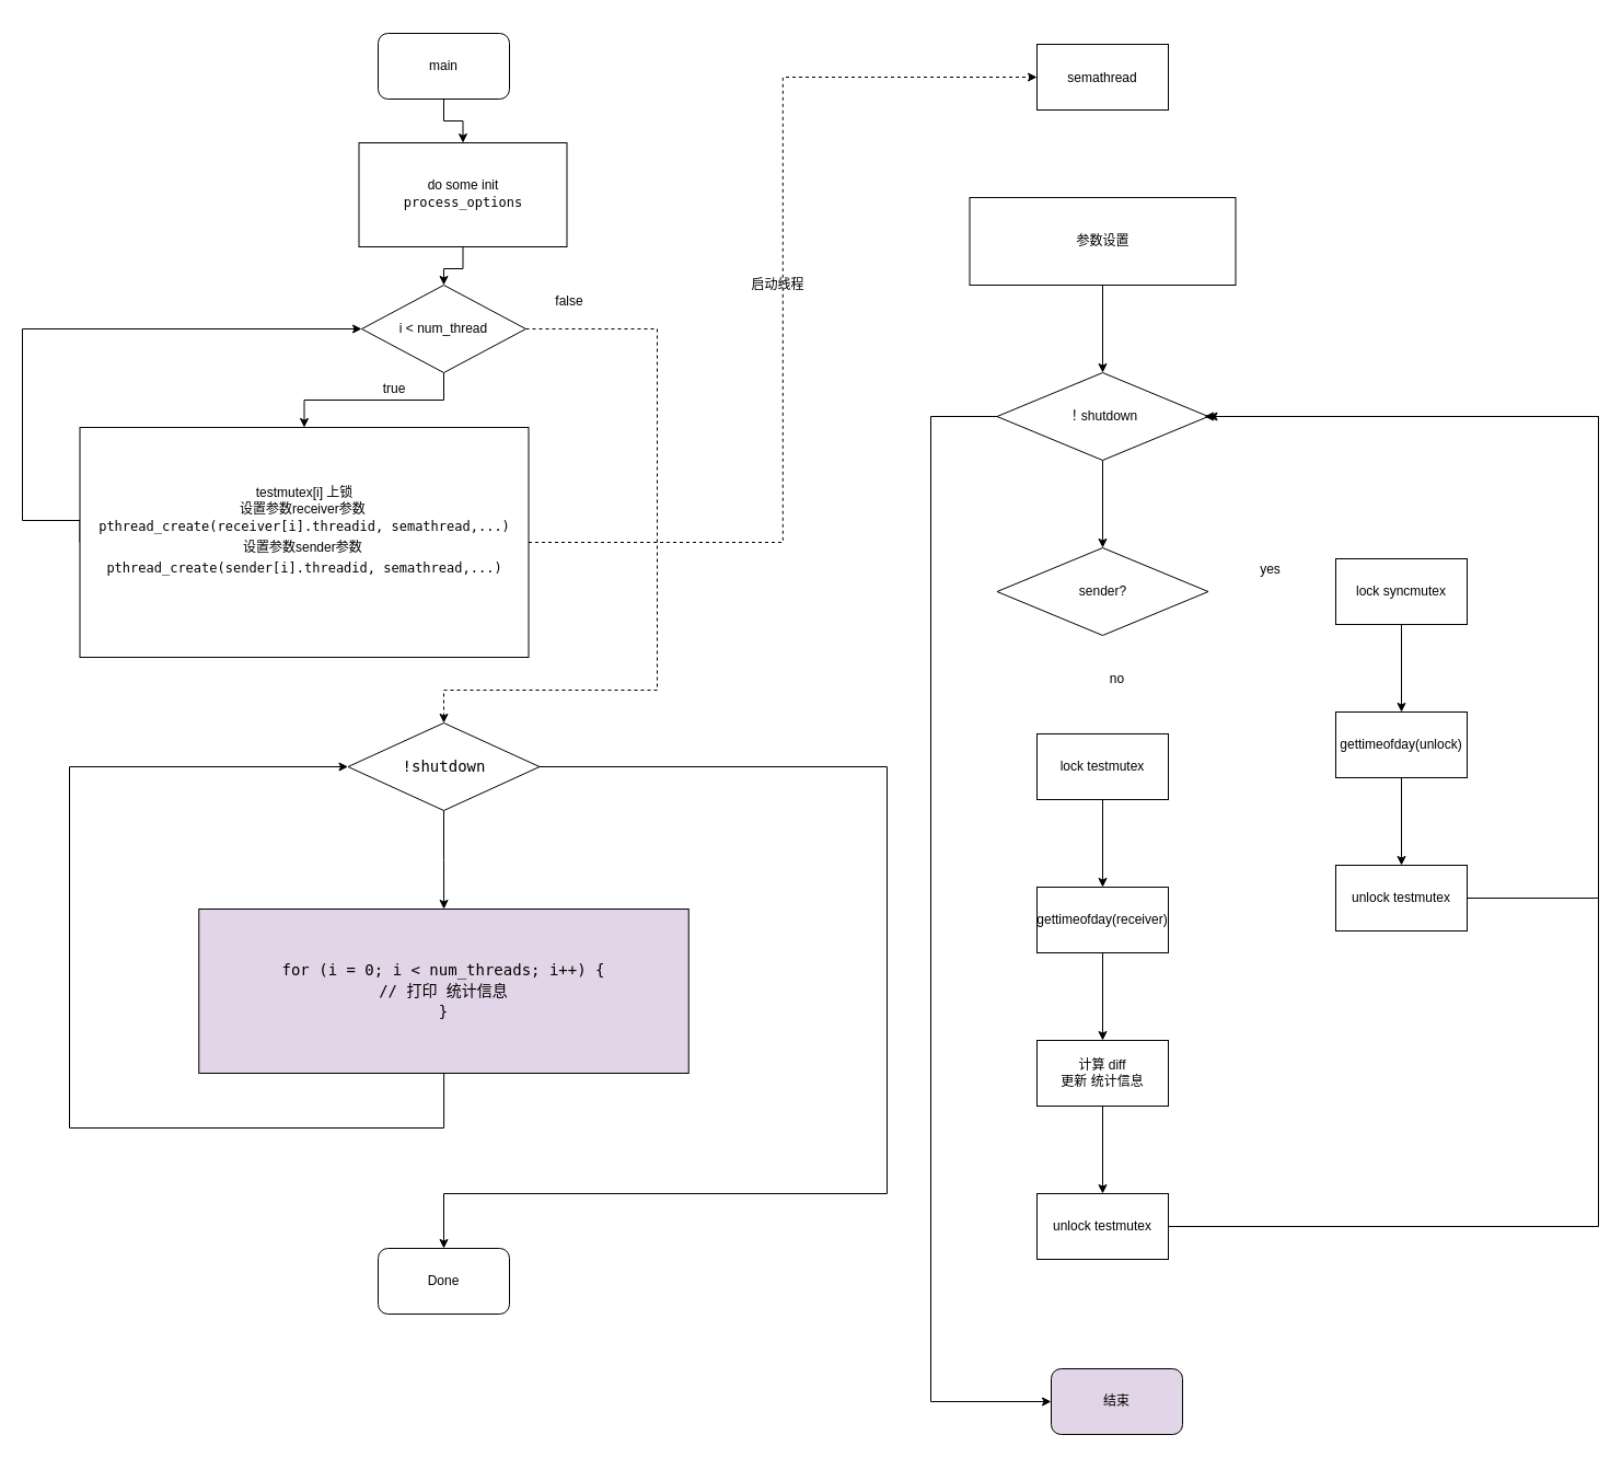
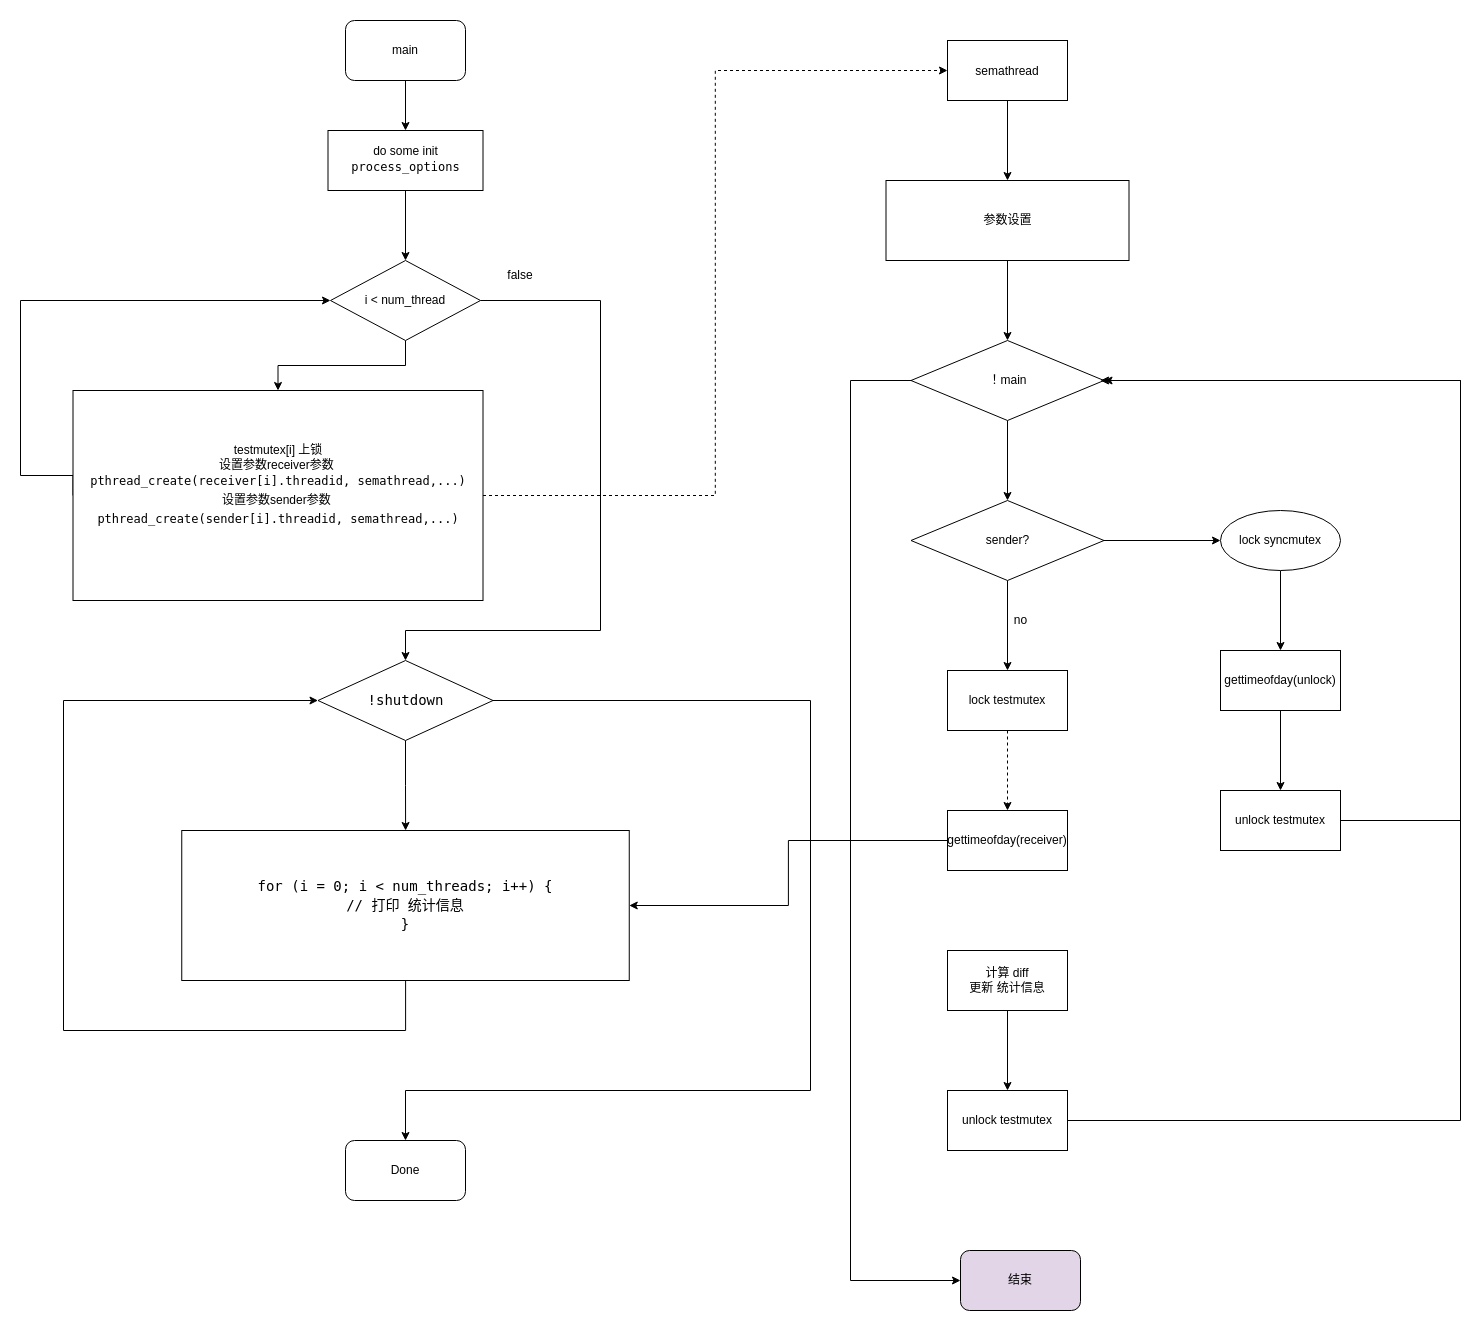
  <mxCell id="0" />
  <mxCell id="1" parent="0" />
  <mxCell id="2" style="edgeStyle=orthogonalEdgeStyle;rounded=0;orthogonalLoop=1;jettySize=auto;html=1;" parent="1" source="3" target="5" edge="1"><mxGeometry relative="1" as="geometry" /></mxCell>
- <mxCell id="3" value="main" style="rounded=1;whiteSpace=wrap;html=1;" parent="1" vertex="1"><mxGeometry x="345" y="30" width="120" height="60" as="geometry" /></mxCell>
+ <mxCell id="3" value="main" style="rounded=1;whiteSpace=wrap;html=1;" parent="1" vertex="1"><mxGeometry x="345" y="20" width="120" height="60" as="geometry" /></mxCell>
  <mxCell id="4" value="" style="edgeStyle=orthogonalEdgeStyle;rounded=0;orthogonalLoop=1;jettySize=auto;html=1;" parent="1" source="5" target="9" edge="1"><mxGeometry relative="1" as="geometry" /></mxCell>
- <mxCell id="5" value="&lt;font style=&quot;font-size: 12px&quot;&gt;do some init&lt;br&gt;&lt;/font&gt;&lt;div style=&quot;font-family: &amp;#34;droid sans mono&amp;#34; , monospace , monospace , &amp;#34;droid sans fallback&amp;#34; ; line-height: 19px&quot;&gt;&lt;font style=&quot;font-size: 12px&quot;&gt;process_options&lt;/font&gt;&lt;/div&gt;" style="rounded=0;whiteSpace=wrap;html=1;" parent="1" vertex="1"><mxGeometry x="327.5" y="130" width="190" height="95" as="geometry" /></mxCell>
+ <mxCell id="5" value="&lt;font style=&quot;font-size: 12px&quot;&gt;do some init&lt;br&gt;&lt;/font&gt;&lt;div style=&quot;font-family: &amp;#34;droid sans mono&amp;#34; , monospace , monospace , &amp;#34;droid sans fallback&amp;#34; ; line-height: 19px&quot;&gt;&lt;font style=&quot;font-size: 12px&quot;&gt;process_options&lt;/font&gt;&lt;/div&gt;" style="rounded=0;whiteSpace=wrap;html=1;" parent="1" vertex="1"><mxGeometry x="327.5" y="130" width="155" height="60" as="geometry" /></mxCell>
  <mxCell id="6" style="edgeStyle=orthogonalEdgeStyle;rounded=0;orthogonalLoop=1;jettySize=auto;html=1;exitX=0;exitY=0.5;exitDx=0;exitDy=0;entryX=0;entryY=0.5;entryDx=0;entryDy=0;" parent="1" source="12" target="9" edge="1"><mxGeometry relative="1" as="geometry"><mxPoint x="180" y="400" as="targetPoint" /><Array as="points"><mxPoint x="20" y="475" /><mxPoint x="20" y="300" /></Array></mxGeometry></mxCell>
- <mxCell id="7" style="edgeStyle=orthogonalEdgeStyle;rounded=0;orthogonalLoop=1;jettySize=auto;html=1;entryX=0.5;entryY=0;entryDx=0;entryDy=0;dashed=1;" parent="1" source="9" target="16" edge="1"><mxGeometry relative="1" as="geometry"><mxPoint x="520" y="620" as="targetPoint" /><Array as="points"><mxPoint x="600" y="300" /><mxPoint x="600" y="630" /><mxPoint x="405" y="630" /></Array></mxGeometry></mxCell>
+ <mxCell id="7" style="edgeStyle=orthogonalEdgeStyle;rounded=0;orthogonalLoop=1;jettySize=auto;html=1;entryX=0.5;entryY=0;entryDx=0;entryDy=0;" parent="1" source="9" target="16" edge="1"><mxGeometry relative="1" as="geometry"><mxPoint x="520" y="620" as="targetPoint" /><Array as="points"><mxPoint x="600" y="300" /><mxPoint x="600" y="630" /><mxPoint x="405" y="630" /></Array></mxGeometry></mxCell>
  <mxCell id="8" style="edgeStyle=orthogonalEdgeStyle;rounded=0;orthogonalLoop=1;jettySize=auto;html=1;entryX=0.5;entryY=0;entryDx=0;entryDy=0;" parent="1" source="9" target="12" edge="1"><mxGeometry relative="1" as="geometry" /></mxCell>
  <mxCell id="9" value="i &amp;lt; num_thread" style="rhombus;whiteSpace=wrap;html=1;rounded=0;" parent="1" vertex="1"><mxGeometry x="330" y="260" width="150" height="80" as="geometry" /></mxCell>
- <mxCell id="10" value="true" style="text;html=1;strokeColor=none;fillColor=none;align=center;verticalAlign=middle;whiteSpace=wrap;rounded=0;" parent="1" vertex="1"><mxGeometry x="330" y="340" width="60" height="30" as="geometry" /></mxCell>
  <mxCell id="11" style="edgeStyle=orthogonalEdgeStyle;rounded=0;orthogonalLoop=1;jettySize=auto;html=1;entryX=0;entryY=0.5;entryDx=0;entryDy=0;dashed=1;" parent="1" source="12" target="21" edge="1"><mxGeometry relative="1" as="geometry"><mxPoint x="930" y="100" as="targetPoint" /></mxGeometry></mxCell>
  <mxCell id="12" value="&lt;font style=&quot;font-size: 12px&quot;&gt;testmutex[i] 上锁&lt;br&gt;设置参数receiver参数&amp;nbsp;&lt;br&gt;&lt;/font&gt;&lt;div style=&quot;font-family: &amp;#34;droid sans mono&amp;#34; , monospace , monospace , &amp;#34;droid sans fallback&amp;#34; ; line-height: 19px&quot;&gt;&lt;font style=&quot;font-size: 12px&quot;&gt;pthread_create(receiver[i].threadid, semathread,...)&lt;/font&gt;&lt;/div&gt;&lt;div style=&quot;font-family: &amp;#34;droid sans mono&amp;#34; , monospace , monospace , &amp;#34;droid sans fallback&amp;#34; ; line-height: 19px&quot;&gt;&lt;font style=&quot;font-size: 12px&quot;&gt;&lt;span style=&quot;font-family: &amp;#34;helvetica&amp;#34;&quot;&gt;设置参数sender参数&amp;nbsp;&lt;/span&gt;&lt;br&gt;&lt;/font&gt;&lt;/div&gt;&lt;div style=&quot;font-family: &amp;#34;droid sans mono&amp;#34; , monospace , monospace , &amp;#34;droid sans fallback&amp;#34; ; line-height: 19px&quot;&gt;&lt;div style=&quot;font-family: &amp;#34;droid sans mono&amp;#34; , monospace , monospace , &amp;#34;droid sans fallback&amp;#34; ; line-height: 19px&quot;&gt;&lt;font style=&quot;font-size: 12px&quot;&gt;pthread_create(sender[i].threadid, semathread,...)&lt;/font&gt;&lt;/div&gt;&lt;div&gt;&lt;br&gt;&lt;/div&gt;&lt;/div&gt;" style="rounded=0;whiteSpace=wrap;html=1;" parent="1" vertex="1"><mxGeometry x="72.5" y="390" width="410" height="210" as="geometry" /></mxCell>
  <mxCell id="13" value="false" style="text;html=1;strokeColor=none;fillColor=none;align=center;verticalAlign=middle;whiteSpace=wrap;rounded=0;" parent="1" vertex="1"><mxGeometry x="490" y="260" width="60" height="30" as="geometry" /></mxCell>
  <mxCell id="14" value="" style="edgeStyle=orthogonalEdgeStyle;rounded=0;orthogonalLoop=1;jettySize=auto;html=1;" parent="1" source="16" target="18" edge="1"><mxGeometry relative="1" as="geometry" /></mxCell>
  <mxCell id="15" style="edgeStyle=orthogonalEdgeStyle;rounded=0;orthogonalLoop=1;jettySize=auto;html=1;" parent="1" source="16" target="19" edge="1"><mxGeometry relative="1" as="geometry"><mxPoint x="780" y="1080" as="targetPoint" /><Array as="points"><mxPoint x="810" y="700" /><mxPoint x="810" y="1090" /><mxPoint x="405" y="1090" /></Array></mxGeometry></mxCell>
  <mxCell id="16" value="&lt;div style=&quot;font-family: &amp;#34;droid sans mono&amp;#34; , &amp;#34;monospace&amp;#34; , monospace , &amp;#34;droid sans fallback&amp;#34; ; font-size: 14px ; line-height: 19px&quot;&gt;!shutdown&lt;/div&gt;" style="rhombus;whiteSpace=wrap;html=1;" parent="1" vertex="1"><mxGeometry x="317.5" y="660" width="175" height="80" as="geometry" /></mxCell>
  <mxCell id="17" style="edgeStyle=orthogonalEdgeStyle;rounded=0;orthogonalLoop=1;jettySize=auto;html=1;entryX=0;entryY=0.5;entryDx=0;entryDy=0;" parent="1" source="18" target="16" edge="1"><mxGeometry relative="1" as="geometry"><Array as="points"><mxPoint x="405" y="1030" /><mxPoint x="63" y="1030" /><mxPoint x="63" y="700" /></Array></mxGeometry></mxCell>
- <mxCell id="18" value="&lt;div style=&quot;font-family: &amp;#34;droid sans mono&amp;#34; , &amp;#34;monospace&amp;#34; , monospace , &amp;#34;droid sans fallback&amp;#34; ; font-weight: normal ; font-size: 14px ; line-height: 19px&quot;&gt;&lt;div&gt;for (i = 0; i &amp;lt; num_threads; i++) {&lt;/div&gt;&lt;div&gt;            // 打印 统计信息&lt;/div&gt;&lt;div&gt;&lt;span style=&quot;font-family: &amp;#34;droid sans mono&amp;#34; , monospace , monospace , &amp;#34;droid sans fallback&amp;#34;&quot;&gt;}&lt;/span&gt;&lt;br&gt;&lt;/div&gt;&lt;/div&gt;" style="whiteSpace=wrap;html=1;fillColor=#e1d5e7;" parent="1" vertex="1"><mxGeometry x="181.25" y="830" width="447.5" height="150" as="geometry" /></mxCell>
+ <mxCell id="18" value="&lt;div style=&quot;font-family: &amp;#34;droid sans mono&amp;#34; , &amp;#34;monospace&amp;#34; , monospace , &amp;#34;droid sans fallback&amp;#34; ; font-weight: normal ; font-size: 14px ; line-height: 19px&quot;&gt;&lt;div&gt;for (i = 0; i &amp;lt; num_threads; i++) {&lt;/div&gt;&lt;div&gt;            // 打印 统计信息&lt;/div&gt;&lt;div&gt;&lt;span style=&quot;font-family: &amp;#34;droid sans mono&amp;#34; , monospace , monospace , &amp;#34;droid sans fallback&amp;#34;&quot;&gt;}&lt;/span&gt;&lt;br&gt;&lt;/div&gt;&lt;/div&gt;" style="whiteSpace=wrap;html=1;" parent="1" vertex="1"><mxGeometry x="181.25" y="830" width="447.5" height="150" as="geometry" /></mxCell>
  <mxCell id="19" value="Done" style="rounded=1;whiteSpace=wrap;html=1;" parent="1" vertex="1"><mxGeometry x="345" y="1140" width="120" height="60" as="geometry" /></mxCell>
+ <mxCell id="20" value="" style="edgeStyle=orthogonalEdgeStyle;rounded=0;orthogonalLoop=1;jettySize=auto;html=1;" parent="1" source="21" target="23" edge="1"><mxGeometry relative="1" as="geometry" /></mxCell>
  <mxCell id="21" value="&lt;span&gt;&lt;p style=&quot;line-height: 100% ; margin-bottom: 0pt ; margin-top: 0pt&quot;&gt;&lt;span class=&quot;ql-author-40603024&quot;&gt;&lt;font style=&quot;font-size: 12px&quot;&gt;semathread&lt;/font&gt;&lt;/span&gt;&lt;/p&gt;&lt;/span&gt;" style="rounded=0;whiteSpace=wrap;html=1;" parent="1" vertex="1"><mxGeometry x="947" y="40" width="120" height="60" as="geometry" /></mxCell>
  <mxCell id="22" value="" style="edgeStyle=orthogonalEdgeStyle;rounded=0;orthogonalLoop=1;jettySize=auto;html=1;" parent="1" source="23" target="26" edge="1"><mxGeometry relative="1" as="geometry" /></mxCell>
  <mxCell id="23" value="参数设置" style="whiteSpace=wrap;html=1;rounded=0;" parent="1" vertex="1"><mxGeometry x="885.5" y="180" width="243" height="80" as="geometry" /></mxCell>
  <mxCell id="24" style="edgeStyle=orthogonalEdgeStyle;rounded=0;orthogonalLoop=1;jettySize=auto;html=1;entryX=0;entryY=0.5;entryDx=0;entryDy=0;" parent="1" source="26" target="27" edge="1"><mxGeometry relative="1" as="geometry"><mxPoint x="860" y="980" as="targetPoint" /><Array as="points"><mxPoint x="850" y="380" /><mxPoint x="850" y="1280" /></Array></mxGeometry></mxCell>
  <mxCell id="25" value="" style="edgeStyle=orthogonalEdgeStyle;rounded=0;orthogonalLoop=1;jettySize=auto;html=1;" parent="1" source="26" target="31" edge="1"><mxGeometry relative="1" as="geometry" /></mxCell>
- <mxCell id="26" value="！shutdown" style="rhombus;whiteSpace=wrap;html=1;rounded=0;" parent="1" vertex="1"><mxGeometry x="910.5" y="340" width="193" height="80" as="geometry" /></mxCell>
+ <mxCell id="26" value="！main" style="rhombus;whiteSpace=wrap;html=1;rounded=0;" parent="1" vertex="1"><mxGeometry x="910.5" y="340" width="193" height="80" as="geometry" /></mxCell>
  <mxCell id="27" value="结束" style="rounded=1;whiteSpace=wrap;html=1;fillColor=#e1d5e7;" parent="1" vertex="1"><mxGeometry x="960" y="1250" width="120" height="60" as="geometry" /></mxCell>
- <mxCell id="28" value="启动线程" style="text;html=1;align=center;verticalAlign=middle;resizable=0;points=[];autosize=1;strokeColor=none;fillColor=none;" parent="1" vertex="1"><mxGeometry x="680" y="250" width="60" height="20" as="geometry" /></mxCell>
+ <mxCell id="29" value="" style="edgeStyle=orthogonalEdgeStyle;rounded=0;orthogonalLoop=1;jettySize=auto;html=1;" parent="1" source="31" target="33" edge="1"><mxGeometry relative="1" as="geometry" /></mxCell>
+ <mxCell id="30" value="" style="edgeStyle=orthogonalEdgeStyle;rounded=0;orthogonalLoop=1;jettySize=auto;html=1;" parent="1" source="31" target="40" edge="1"><mxGeometry relative="1" as="geometry" /></mxCell>
  <mxCell id="31" value="sender?" style="rhombus;whiteSpace=wrap;html=1;rounded=0;" parent="1" vertex="1"><mxGeometry x="910.5" y="500" width="193" height="80" as="geometry" /></mxCell>
  <mxCell id="32" value="" style="edgeStyle=orthogonalEdgeStyle;rounded=0;orthogonalLoop=1;jettySize=auto;html=1;" parent="1" source="33" target="36" edge="1"><mxGeometry relative="1" as="geometry" /></mxCell>
- <mxCell id="33" value="lock syncmutex" style="whiteSpace=wrap;html=1;rounded=0;" parent="1" vertex="1"><mxGeometry x="1220" y="510" width="120" height="60" as="geometry" /></mxCell>
- <mxCell id="34" value="yes" style="text;html=1;align=center;verticalAlign=middle;resizable=0;points=[];autosize=1;strokeColor=none;" parent="1" vertex="1"><mxGeometry x="1145" y="510" width="30" height="20" as="geometry" /></mxCell>
+ <mxCell id="33" value="lock syncmutex" style="ellipse;whiteSpace=wrap;html=1;" parent="1" vertex="1"><mxGeometry x="1220" y="510" width="120" height="60" as="geometry" /></mxCell>
  <mxCell id="35" value="" style="edgeStyle=orthogonalEdgeStyle;rounded=0;orthogonalLoop=1;jettySize=auto;html=1;" parent="1" source="36" target="38" edge="1"><mxGeometry relative="1" as="geometry" /></mxCell>
  <mxCell id="36" value="gettimeofday(unlock)" style="whiteSpace=wrap;html=1;rounded=0;" parent="1" vertex="1"><mxGeometry x="1220" y="650" width="120" height="60" as="geometry" /></mxCell>
  <mxCell id="37" style="edgeStyle=orthogonalEdgeStyle;rounded=0;orthogonalLoop=1;jettySize=auto;html=1;" parent="1" source="38" edge="1"><mxGeometry relative="1" as="geometry"><mxPoint x="1100" y="380" as="targetPoint" /><Array as="points"><mxPoint x="1460" y="820" /><mxPoint x="1460" y="380" /></Array></mxGeometry></mxCell>
  <mxCell id="38" value="unlock testmutex" style="whiteSpace=wrap;html=1;rounded=0;" parent="1" vertex="1"><mxGeometry x="1220" y="790" width="120" height="60" as="geometry" /></mxCell>
- <mxCell id="39" value="" style="edgeStyle=orthogonalEdgeStyle;rounded=0;orthogonalLoop=1;jettySize=auto;html=1;" parent="1" source="40" target="42" edge="1"><mxGeometry relative="1" as="geometry" /></mxCell>
+ <mxCell id="39" value="" style="edgeStyle=orthogonalEdgeStyle;rounded=0;orthogonalLoop=1;jettySize=auto;html=1;dashed=1;" parent="1" source="40" target="42" edge="1"><mxGeometry relative="1" as="geometry" /></mxCell>
  <mxCell id="40" value="lock testmutex" style="whiteSpace=wrap;html=1;rounded=0;" parent="1" vertex="1"><mxGeometry x="947" y="670" width="120" height="60" as="geometry" /></mxCell>
- <mxCell id="41" value="" style="edgeStyle=orthogonalEdgeStyle;rounded=0;orthogonalLoop=1;jettySize=auto;html=1;" parent="1" source="42" target="44" edge="1"><mxGeometry relative="1" as="geometry" /></mxCell>
+ <mxCell id="41" value="" style="edgeStyle=orthogonalEdgeStyle;rounded=0;orthogonalLoop=1;jettySize=auto;html=1;" parent="1" source="42" target="18" edge="1"><mxGeometry relative="1" as="geometry" /></mxCell>
  <mxCell id="42" value="gettimeofday(receiver)" style="whiteSpace=wrap;html=1;rounded=0;" parent="1" vertex="1"><mxGeometry x="947" y="810" width="120" height="60" as="geometry" /></mxCell>
  <mxCell id="43" value="" style="edgeStyle=orthogonalEdgeStyle;rounded=0;orthogonalLoop=1;jettySize=auto;html=1;" parent="1" source="44" target="47" edge="1"><mxGeometry relative="1" as="geometry" /></mxCell>
  <mxCell id="44" value="计算 diff&lt;br&gt;更新 统计信息" style="whiteSpace=wrap;html=1;rounded=0;" parent="1" vertex="1"><mxGeometry x="947" y="950" width="120" height="60" as="geometry" /></mxCell>
  <mxCell id="45" value="no" style="text;html=1;align=center;verticalAlign=middle;resizable=0;points=[];autosize=1;strokeColor=none;" parent="1" vertex="1"><mxGeometry x="1005" y="610" width="30" height="20" as="geometry" /></mxCell>
  <mxCell id="46" style="edgeStyle=orthogonalEdgeStyle;rounded=0;orthogonalLoop=1;jettySize=auto;html=1;entryX=1;entryY=0.5;entryDx=0;entryDy=0;" parent="1" source="47" target="26" edge="1"><mxGeometry relative="1" as="geometry"><Array as="points"><mxPoint x="1460" y="1120" /><mxPoint x="1460" y="380" /></Array></mxGeometry></mxCell>
  <mxCell id="47" value="unlock testmutex" style="whiteSpace=wrap;html=1;rounded=0;" parent="1" vertex="1"><mxGeometry x="947" y="1090" width="120" height="60" as="geometry" /></mxCell>
